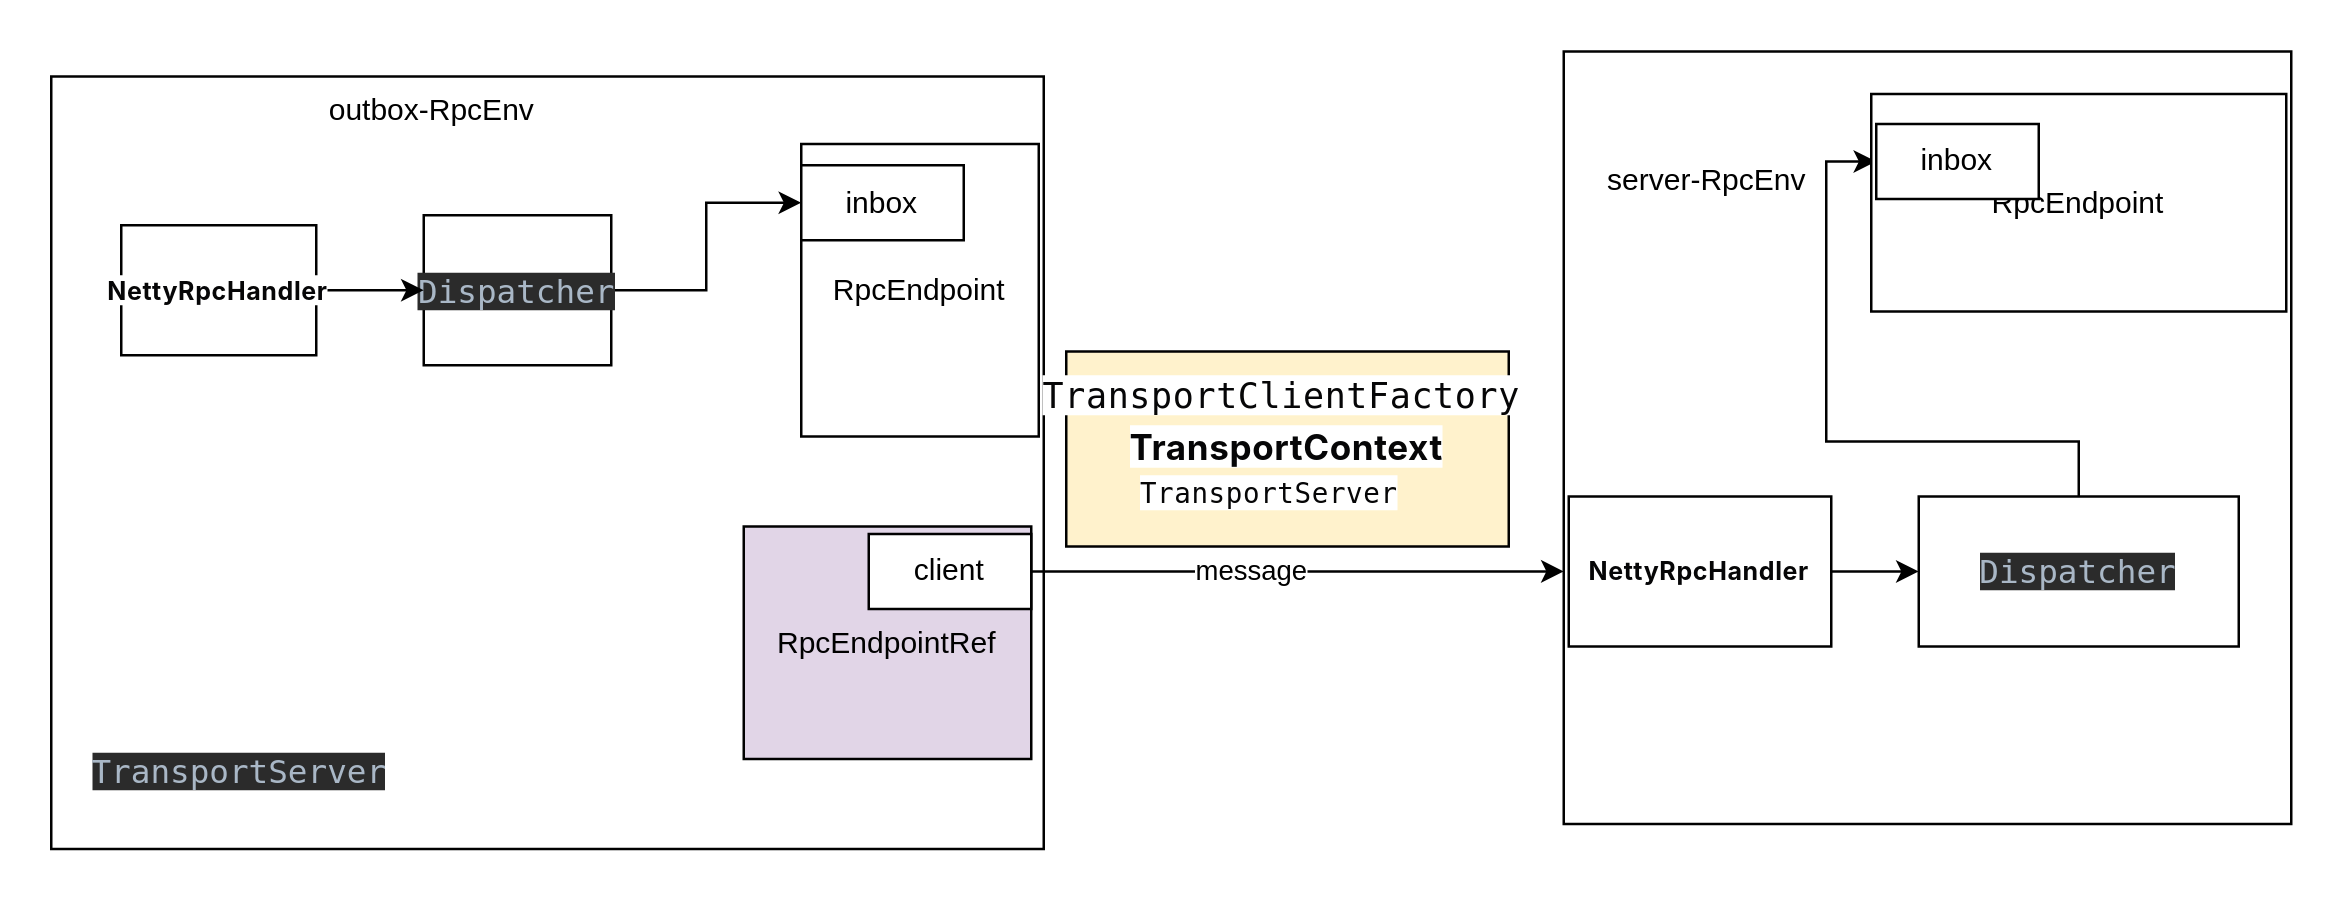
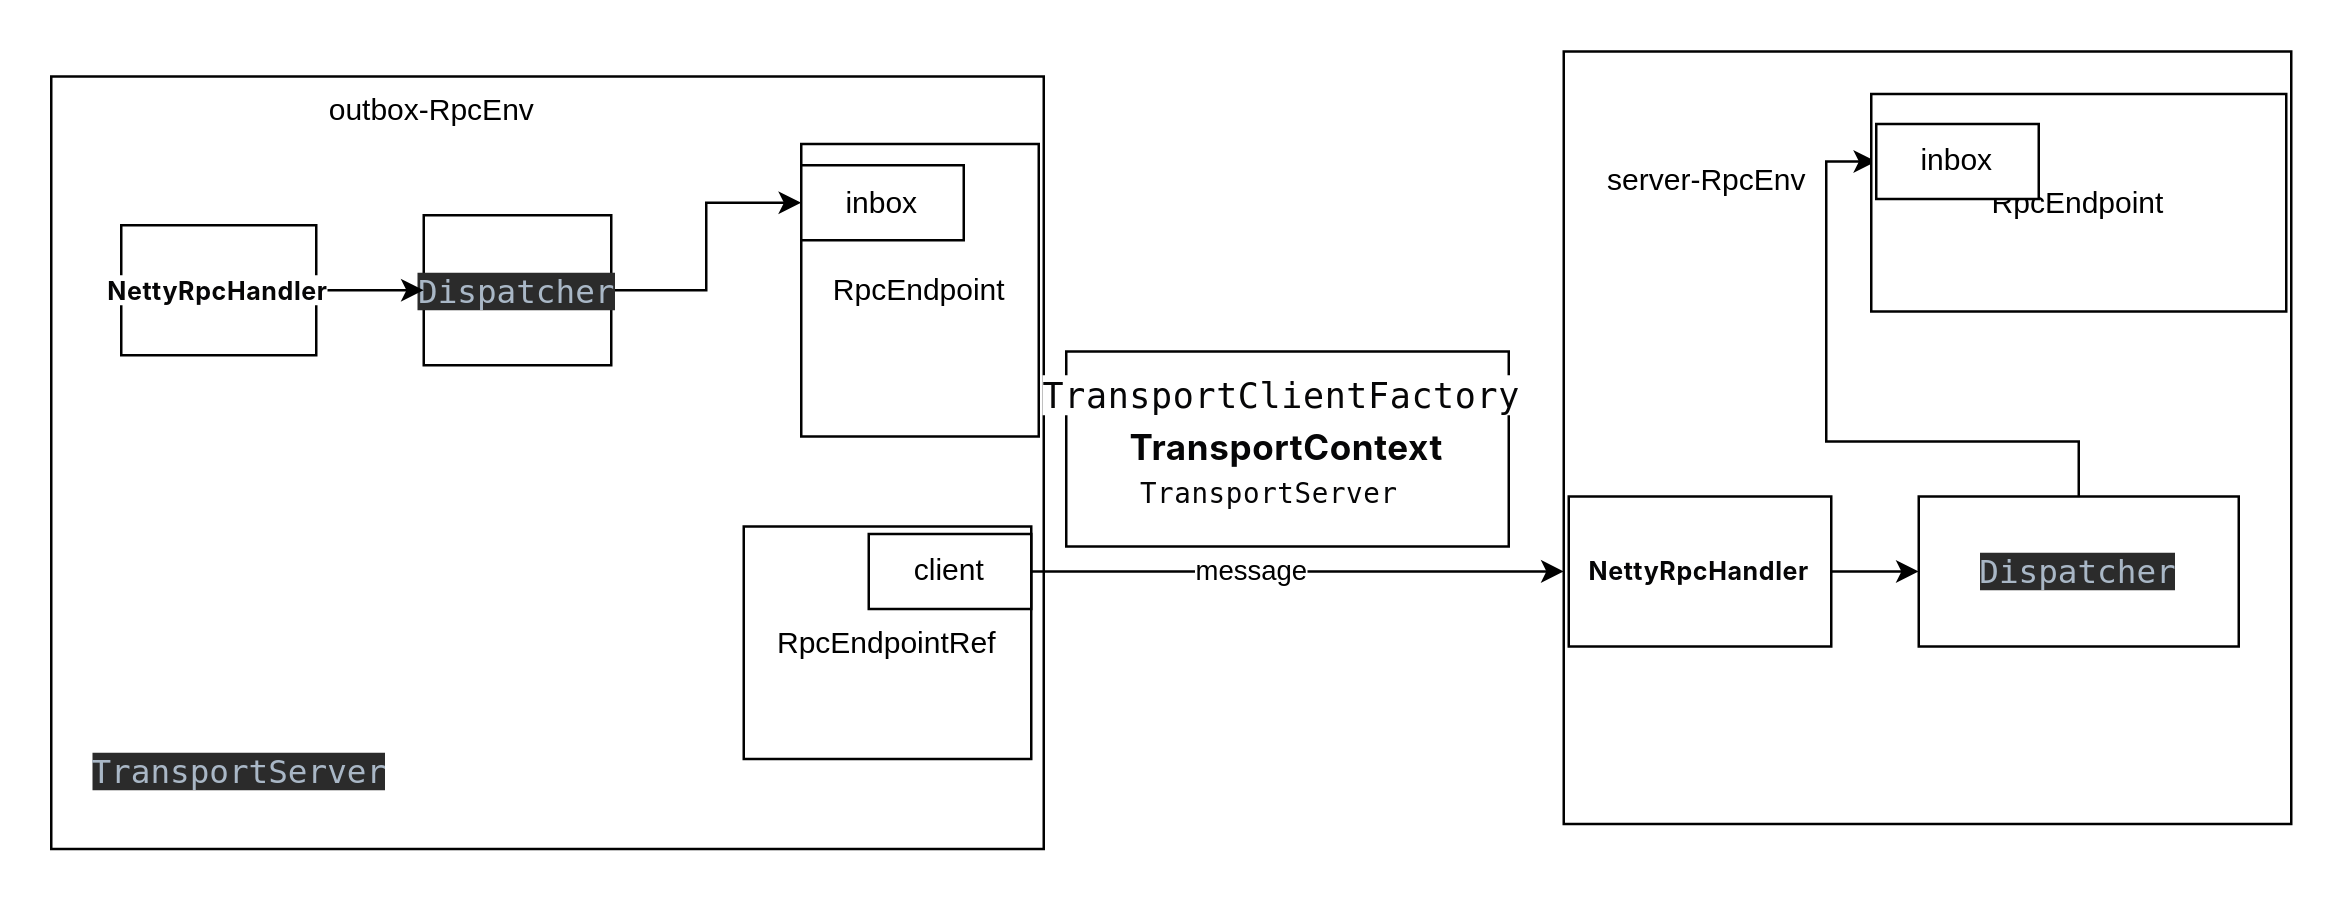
  <mxCell id="0" />
  <mxCell id="1" parent="0" />
  <mxCell id="2" value="" style="rounded=0;whiteSpace=wrap;html=1;" vertex="1" parent="1"><mxGeometry x="20" y="30" width="397" height="309" as="geometry" /></mxCell>
  <mxCell id="3" value="outbox-RpcEnv&lt;div&gt;&lt;br&gt;&lt;/div&gt;" style="text;html=1;align=center;verticalAlign=middle;resizable=0;points=[];autosize=1;strokeColor=none;fillColor=none;" vertex="1" parent="1"><mxGeometry x="126" y="30" width="92" height="41" as="geometry" /></mxCell>
  <mxCell id="4" value="" style="rounded=0;whiteSpace=wrap;html=1;" vertex="1" parent="1"><mxGeometry x="625" y="20" width="291" height="309" as="geometry" /></mxCell>
  <mxCell id="5" value="server-RpcEnv&lt;div&gt;&lt;br&gt;&lt;/div&gt;" style="text;html=1;align=center;verticalAlign=middle;resizable=0;points=[];autosize=1;strokeColor=none;fillColor=none;" vertex="1" parent="1"><mxGeometry x="633" y="58" width="97" height="41" as="geometry" /></mxCell>
  <mxCell id="6" value="RpcEndpoint" style="rounded=0;whiteSpace=wrap;html=1;" vertex="1" parent="1"><mxGeometry x="320" y="57" width="95" height="117" as="geometry" /></mxCell>
- <mxCell id="7" value="Rpc&lt;span style=&quot;background-color: initial;&quot;&gt;Endp&lt;/span&gt;&lt;span style=&quot;background-color: initial;&quot;&gt;ointRef&lt;/span&gt;" style="rounded=0;whiteSpace=wrap;html=1;fillColor=#e1d5e7;" vertex="1" parent="1"><mxGeometry x="297" y="210" width="115" height="93" as="geometry" /></mxCell>
+ <mxCell id="7" value="Rpc&lt;span style=&quot;background-color: initial;&quot;&gt;Endp&lt;/span&gt;&lt;span style=&quot;background-color: initial;&quot;&gt;ointRef&lt;/span&gt;" style="rounded=0;whiteSpace=wrap;html=1;" vertex="1" parent="1"><mxGeometry x="297" y="210" width="115" height="93" as="geometry" /></mxCell>
  <mxCell id="8" value="inbox" style="rounded=0;whiteSpace=wrap;html=1;" vertex="1" parent="1"><mxGeometry x="320" y="65.5" width="65" height="30" as="geometry" /></mxCell>
  <mxCell id="9" value="client" style="rounded=0;whiteSpace=wrap;html=1;" vertex="1" parent="1"><mxGeometry x="347" y="213" width="65" height="30" as="geometry" /></mxCell>
  <mxCell id="10" style="edgeStyle=orthogonalEdgeStyle;rounded=0;orthogonalLoop=1;jettySize=auto;html=1;exitX=1;exitY=0.5;exitDx=0;exitDy=0;" edge="1" parent="1" source="11" target="8"><mxGeometry relative="1" as="geometry" /></mxCell>
  <mxCell id="11" value="&lt;pre style=&quot;background-color: rgb(43, 43, 43); color: rgb(169, 183, 198); font-family: &amp;quot;JetBrains Mono&amp;quot;, monospace; font-size: 9.8pt;&quot;&gt;Dispatcher&lt;/pre&gt;" style="rounded=0;whiteSpace=wrap;html=1;" vertex="1" parent="1"><mxGeometry x="169" y="85.5" width="75" height="60" as="geometry" /></mxCell>
  <mxCell id="12" style="edgeStyle=orthogonalEdgeStyle;rounded=0;orthogonalLoop=1;jettySize=auto;html=1;exitX=1;exitY=0.5;exitDx=0;exitDy=0;entryX=0;entryY=0.673;entryDx=0;entryDy=0;entryPerimeter=0;" edge="1" parent="1" source="9" target="4"><mxGeometry relative="1" as="geometry" /></mxCell>
  <mxCell id="13" value="message" style="edgeLabel;html=1;align=center;verticalAlign=middle;resizable=0;points=[];" vertex="1" connectable="0" parent="12"><mxGeometry x="-0.174" relative="1" as="geometry"><mxPoint as="offset" /></mxGeometry></mxCell>
- <mxCell id="14" value="&lt;span style=&quot;box-sizing: inherit; font-weight: 700; color: rgb(6, 6, 7); font-family: -apple-system, blinkmacsystemfont, &amp;quot;Helvetica Neue&amp;quot;, helvetica, &amp;quot;segoe ui&amp;quot;, arial, roboto, &amp;quot;PingFang SC&amp;quot;, miui, &amp;quot;Hiragino Sans GB&amp;quot;, &amp;quot;Microsoft Yahei&amp;quot;, sans-serif; font-size: 14px; letter-spacing: 0.25px; text-align: left; white-space-collapse: preserve; background-color: rgb(255, 255, 255);&quot;&gt;TransportContext&lt;/span&gt;" style="rounded=0;whiteSpace=wrap;html=1;fillColor=#fff2cc;" vertex="1" parent="1"><mxGeometry x="426" y="140" width="177" height="78" as="geometry" /></mxCell>
+ <mxCell id="14" value="&lt;span style=&quot;box-sizing: inherit; font-weight: 700; color: rgb(6, 6, 7); font-family: -apple-system, blinkmacsystemfont, &amp;quot;Helvetica Neue&amp;quot;, helvetica, &amp;quot;segoe ui&amp;quot;, arial, roboto, &amp;quot;PingFang SC&amp;quot;, miui, &amp;quot;Hiragino Sans GB&amp;quot;, &amp;quot;Microsoft Yahei&amp;quot;, sans-serif; font-size: 14px; letter-spacing: 0.25px; text-align: left; white-space-collapse: preserve; background-color: rgb(255, 255, 255);&quot;&gt;TransportContext&lt;/span&gt;" style="rounded=0;whiteSpace=wrap;html=1;" vertex="1" parent="1"><mxGeometry x="426" y="140" width="177" height="78" as="geometry" /></mxCell>
  <mxCell id="15" value="&lt;span style=&quot;color: rgb(6, 6, 7); font-family: monospace; font-size: 14px; letter-spacing: 0.25px; text-align: justify; white-space: pre-wrap; background-color: rgb(255, 255, 255);&quot;&gt;TransportClientFactory&lt;/span&gt;" style="text;html=1;align=center;verticalAlign=middle;resizable=0;points=[];autosize=1;strokeColor=none;fillColor=none;" vertex="1" parent="1"><mxGeometry x="407" y="143" width="209" height="29" as="geometry" /></mxCell>
  <mxCell id="16" value="&lt;span style=&quot;color: rgb(6, 6, 7); font-family: monospace; letter-spacing: 0.25px; text-align: justify; white-space: pre-wrap; background-color: rgb(255, 255, 255);&quot;&gt;&lt;font style=&quot;font-size: 11px;&quot;&gt;TransportServer&lt;/font&gt;&lt;/span&gt;" style="text;html=1;align=center;verticalAlign=middle;resizable=0;points=[];autosize=1;strokeColor=none;fillColor=none;" vertex="1" parent="1"><mxGeometry x="446" y="184" width="121" height="26" as="geometry" /></mxCell>
  <mxCell id="17" style="edgeStyle=orthogonalEdgeStyle;rounded=0;orthogonalLoop=1;jettySize=auto;html=1;exitX=0.5;exitY=0;exitDx=0;exitDy=0;entryX=0;entryY=0.5;entryDx=0;entryDy=0;" edge="1" parent="1" source="18" target="22"><mxGeometry relative="1" as="geometry"><Array as="points"><mxPoint x="831" y="176" /><mxPoint x="730" y="176" /><mxPoint x="730" y="64" /></Array></mxGeometry></mxCell>
  <mxCell id="18" value="&lt;pre style=&quot;background-color: rgb(43, 43, 43); color: rgb(169, 183, 198); font-family: &amp;quot;JetBrains Mono&amp;quot;, monospace; font-size: 9.8pt;&quot;&gt;Dispatcher&lt;/pre&gt;" style="rounded=0;whiteSpace=wrap;html=1;" vertex="1" parent="1"><mxGeometry x="767" y="198" width="128" height="60" as="geometry" /></mxCell>
  <mxCell id="19" style="edgeStyle=orthogonalEdgeStyle;rounded=0;orthogonalLoop=1;jettySize=auto;html=1;exitX=1;exitY=0.5;exitDx=0;exitDy=0;" edge="1" parent="1" source="20" target="18"><mxGeometry relative="1" as="geometry" /></mxCell>
  <mxCell id="20" value="&lt;span style=&quot;color: rgb(6, 6, 7); font-family: -apple-system, blinkmacsystemfont, &amp;quot;Helvetica Neue&amp;quot;, helvetica, &amp;quot;segoe ui&amp;quot;, arial, roboto, &amp;quot;PingFang SC&amp;quot;, miui, &amp;quot;Hiragino Sans GB&amp;quot;, &amp;quot;Microsoft Yahei&amp;quot;, sans-serif; font-size: 10px; font-weight: 700; letter-spacing: 0.25px; text-align: left; white-space-collapse: preserve; background-color: rgb(255, 255, 255);&quot;&gt;NettyRpcHandler&lt;/span&gt;" style="rounded=0;whiteSpace=wrap;html=1;" vertex="1" parent="1"><mxGeometry x="627" y="198" width="105" height="60" as="geometry" /></mxCell>
  <mxCell id="21" value="RpcEndpoint" style="rounded=0;whiteSpace=wrap;html=1;" vertex="1" parent="1"><mxGeometry x="748" y="37" width="166" height="87" as="geometry" /></mxCell>
  <mxCell id="22" value="inbox" style="rounded=0;whiteSpace=wrap;html=1;" vertex="1" parent="1"><mxGeometry x="750" y="49" width="65" height="30" as="geometry" /></mxCell>
  <mxCell id="23" style="edgeStyle=orthogonalEdgeStyle;rounded=0;orthogonalLoop=1;jettySize=auto;html=1;exitX=1;exitY=0.5;exitDx=0;exitDy=0;entryX=0;entryY=0.5;entryDx=0;entryDy=0;" edge="1" parent="1" source="24" target="11"><mxGeometry relative="1" as="geometry" /></mxCell>
  <mxCell id="24" value="&lt;span style=&quot;color: rgb(6, 6, 7); font-family: -apple-system, blinkmacsystemfont, &amp;quot;Helvetica Neue&amp;quot;, helvetica, &amp;quot;segoe ui&amp;quot;, arial, roboto, &amp;quot;PingFang SC&amp;quot;, miui, &amp;quot;Hiragino Sans GB&amp;quot;, &amp;quot;Microsoft Yahei&amp;quot;, sans-serif; font-size: 10px; font-weight: 700; letter-spacing: 0.25px; text-align: left; white-space-collapse: preserve; background-color: rgb(255, 255, 255);&quot;&gt;NettyRpcHandler&lt;/span&gt;" style="rounded=0;whiteSpace=wrap;html=1;" vertex="1" parent="1"><mxGeometry x="48" y="89.5" width="78" height="52" as="geometry" /></mxCell>
  <mxCell id="25" value="&lt;pre style=&quot;background-color:#2b2b2b;color:#a9b7c6;font-family:'JetBrains Mono',monospace;font-size:9.8pt;&quot;&gt;TransportServer&lt;/pre&gt;" style="text;html=1;align=center;verticalAlign=middle;resizable=0;points=[];autosize=1;strokeColor=none;fillColor=none;" vertex="1" parent="1"><mxGeometry x="27" y="281" width="136" height="54" as="geometry" /></mxCell>
